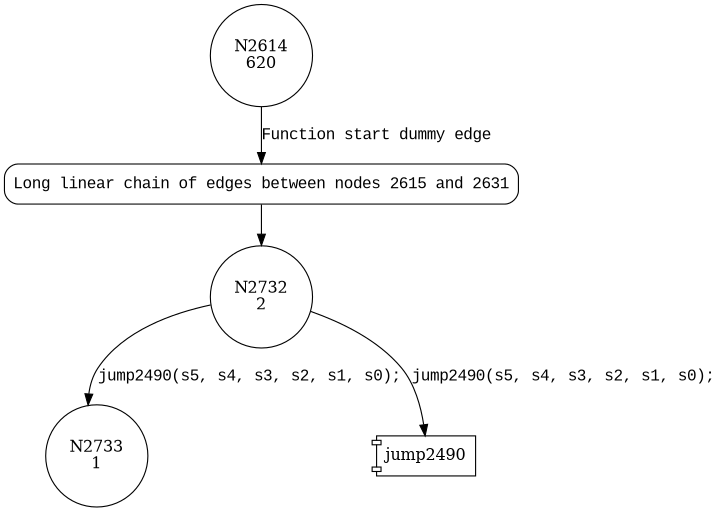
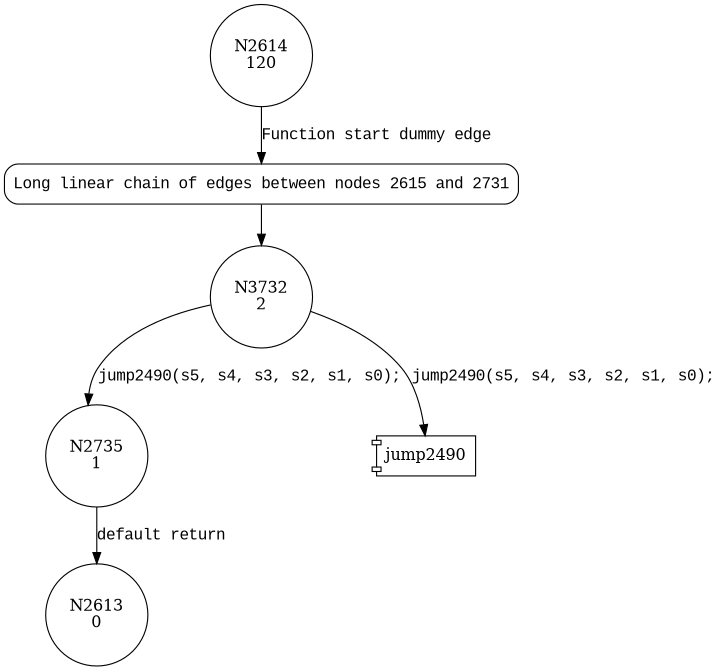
  digraph {
    node [shape=circle]
    edge [fontname="Courier New"]
-   n1 [label="N2614\n620"]
-   n2 [fillcolor=white fontname="Courier New" label="Long linear chain of edges between nodes 2615 and 2631" penwidth=1 shape=Mrecord style="filled,bold"]
-   n3 [label="N2732\n2"]
-   n4 [label="N2733\n1"]
+   n1 [label="N2614\n120"]
+   n2 [fillcolor=white fontname="Courier New" label="Long linear chain of edges between nodes 2615 and 2731" penwidth=1 shape=Mrecord style="filled,bold"]
+   n3 [label="N3732\n2"]
+   n4 [label="N2735\n1"]
    n5 [label=jump2490 shape=component]
+   n6 [label="N2613\n0"]
    n1 -> n2 [label="Function start dummy edge"]
    n2 -> n3 [fontname=""]
    n3 -> n4 [label="jump2490(s5, s4, s3, s2, s1, s0);"]
    n3 -> n5 [label="jump2490(s5, s4, s3, s2, s1, s0);"]
+   n4 -> n6 [label="default return"]
  }
